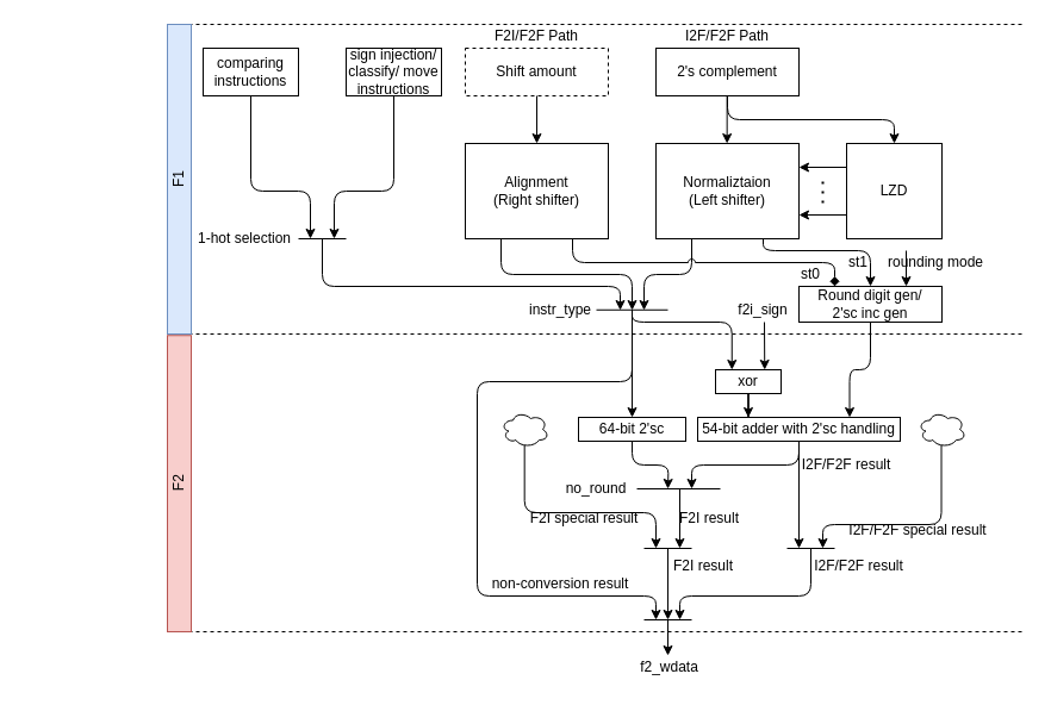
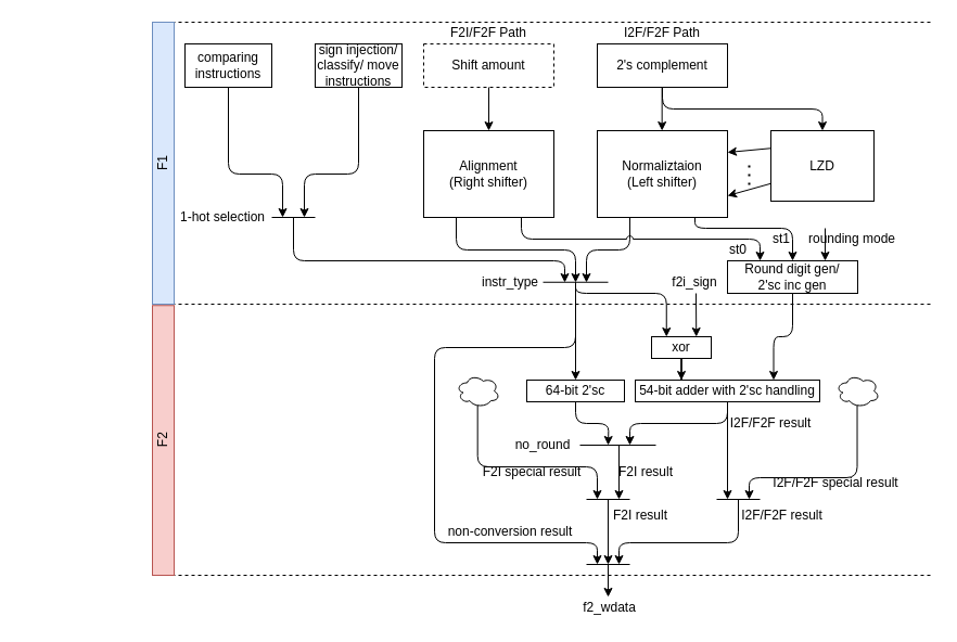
  <mxCell id="0" />
  <mxCell id="1" parent="0" />
  <mxCell id="2" value="" style="group" vertex="1" connectable="0" parent="1"><mxGeometry x="140" y="20" width="720" height="550" as="geometry" /></mxCell>
  <mxCell id="3" value="Shift amount" style="rounded=0;whiteSpace=wrap;html=1;dashed=1;" parent="2" vertex="1"><mxGeometry x="250" y="20" width="120" height="40" as="geometry" /></mxCell>
  <mxCell id="4" value="Alignment&lt;br&gt;(Right shifter)" style="rounded=0;whiteSpace=wrap;html=1;" parent="2" vertex="1"><mxGeometry x="250" y="100" width="120" height="80" as="geometry" /></mxCell>
  <mxCell id="5" value="2's complement" style="rounded=0;whiteSpace=wrap;html=1;" parent="2" vertex="1"><mxGeometry x="410" y="20" width="120" height="40" as="geometry" /></mxCell>
  <mxCell id="6" value="Normaliztaion&lt;br&gt;(Left shifter)" style="rounded=0;whiteSpace=wrap;html=1;" parent="2" vertex="1"><mxGeometry x="410" y="100" width="120" height="80" as="geometry" /></mxCell>
  <mxCell id="7" value="" style="endArrow=classic;html=1;entryX=0.5;entryY=0;entryDx=0;entryDy=0;exitX=0.5;exitY=1;exitDx=0;exitDy=0;" parent="2" source="3" target="4" edge="1"><mxGeometry width="50" height="50" relative="1" as="geometry"><mxPoint x="480" y="140" as="sourcePoint" /><mxPoint x="530" y="90" as="targetPoint" /></mxGeometry></mxCell>
  <mxCell id="8" value="" style="endArrow=classic;html=1;entryX=0.5;entryY=0;entryDx=0;entryDy=0;exitX=0.5;exitY=1;exitDx=0;exitDy=0;" parent="2" edge="1"><mxGeometry width="50" height="50" relative="1" as="geometry"><mxPoint x="469.66" y="60" as="sourcePoint" /><mxPoint x="469.66" y="100" as="targetPoint" /></mxGeometry></mxCell>
- <mxCell id="9" value="LZD" style="rounded=0;whiteSpace=wrap;html=1;" parent="2" vertex="1"><mxGeometry x="570" y="100" width="80" height="80" as="geometry" /></mxCell>
+ <mxCell id="9" value="LZD" style="rounded=0;whiteSpace=wrap;html=1;" parent="2" vertex="1"><mxGeometry x="570" y="100" width="95" height="65" as="geometry" /></mxCell>
  <mxCell id="10" value="" style="endArrow=none;dashed=1;html=1;" parent="2" edge="1"><mxGeometry width="50" height="50" relative="1" as="geometry"><mxPoint x="7.105e-15" y="260" as="sourcePoint" /><mxPoint x="720" y="260" as="targetPoint" /></mxGeometry></mxCell>
  <mxCell id="11" value="" style="edgeStyle=elbowEdgeStyle;elbow=vertical;endArrow=classic;html=1;entryX=0.5;entryY=0;entryDx=0;entryDy=0;exitX=0.5;exitY=1;exitDx=0;exitDy=0;jumpStyle=arc;rounded=1;" parent="2" source="5" target="9" edge="1"><mxGeometry width="50" height="50" relative="1" as="geometry"><mxPoint x="490" y="320" as="sourcePoint" /><mxPoint x="540" y="270" as="targetPoint" /></mxGeometry></mxCell>
  <mxCell id="12" value="" style="endArrow=classic;html=1;entryX=1;entryY=0.25;entryDx=0;entryDy=0;exitX=0;exitY=0.25;exitDx=0;exitDy=0;" parent="2" source="9" target="6" edge="1"><mxGeometry width="50" height="50" relative="1" as="geometry"><mxPoint x="490" y="320" as="sourcePoint" /><mxPoint x="540" y="270" as="targetPoint" /></mxGeometry></mxCell>
  <mxCell id="13" value="" style="endArrow=classic;html=1;entryX=1;entryY=0.75;entryDx=0;entryDy=0;exitX=0;exitY=0.75;exitDx=0;exitDy=0;" parent="2" source="9" target="6" edge="1"><mxGeometry width="50" height="50" relative="1" as="geometry"><mxPoint x="490" y="320" as="sourcePoint" /><mxPoint x="540" y="270" as="targetPoint" /></mxGeometry></mxCell>
  <mxCell id="14" value="" style="endArrow=none;dashed=1;html=1;dashPattern=1 3;strokeWidth=2;" parent="2" edge="1"><mxGeometry width="50" height="50" relative="1" as="geometry"><mxPoint x="550" y="150" as="sourcePoint" /><mxPoint x="550" y="130" as="targetPoint" /></mxGeometry></mxCell>
  <mxCell id="15" value="Round digit gen/&lt;br&gt;2'sc inc gen" style="rounded=0;whiteSpace=wrap;html=1;" parent="2" vertex="1"><mxGeometry x="530" y="220" width="120" height="30" as="geometry" /></mxCell>
  <mxCell id="16" value="" style="edgeStyle=elbowEdgeStyle;elbow=vertical;endArrow=classic;html=1;exitX=0.25;exitY=1;exitDx=0;exitDy=0;jumpStyle=arc;rounded=1;" parent="2" source="4" edge="1"><mxGeometry width="50" height="50" relative="1" as="geometry"><mxPoint x="480" y="70" as="sourcePoint" /><mxPoint x="390" y="240" as="targetPoint" /></mxGeometry></mxCell>
  <mxCell id="17" value="" style="edgeStyle=elbowEdgeStyle;elbow=vertical;endArrow=classic;html=1;exitX=0.25;exitY=1;exitDx=0;exitDy=0;jumpStyle=arc;rounded=1;" parent="2" source="6" edge="1"><mxGeometry width="50" height="50" relative="1" as="geometry"><mxPoint x="450" y="180" as="sourcePoint" /><mxPoint x="400" y="240" as="targetPoint" /><Array as="points"><mxPoint x="420" y="210" /></Array></mxGeometry></mxCell>
- <mxCell id="18" value="" style="edgeStyle=elbowEdgeStyle;elbow=vertical;endArrow=diamond;html=1;entryX=0.25;entryY=0;entryDx=0;entryDy=0;exitX=0.75;exitY=1;exitDx=0;exitDy=0;jumpStyle=arc;rounded=1;" parent="2" source="4" target="15" edge="1"><mxGeometry width="50" height="50" relative="1" as="geometry"><mxPoint x="290" y="190" as="sourcePoint" /><mxPoint x="370" y="230" as="targetPoint" /><Array as="points"><mxPoint x="450" y="200" /></Array></mxGeometry></mxCell>
+ <mxCell id="18" value="" style="edgeStyle=elbowEdgeStyle;elbow=vertical;endArrow=classic;html=1;entryX=0.25;entryY=0;entryDx=0;entryDy=0;exitX=0.75;exitY=1;exitDx=0;exitDy=0;jumpStyle=arc;rounded=1;" parent="2" source="4" target="15" edge="1"><mxGeometry width="50" height="50" relative="1" as="geometry"><mxPoint x="290" y="190" as="sourcePoint" /><mxPoint x="370" y="230" as="targetPoint" /><Array as="points"><mxPoint x="450" y="200" /></Array></mxGeometry></mxCell>
  <mxCell id="19" value="" style="edgeStyle=elbowEdgeStyle;elbow=vertical;endArrow=classic;html=1;entryX=0.75;entryY=0;entryDx=0;entryDy=0;exitX=0.75;exitY=1;exitDx=0;exitDy=0;jumpStyle=arc;rounded=1;strokeColor=none;" parent="2" source="6" target="15" edge="1"><mxGeometry width="50" height="50" relative="1" as="geometry"><mxPoint x="350" y="190" as="sourcePoint" /><mxPoint x="530" y="230" as="targetPoint" /><Array as="points"><mxPoint x="560" y="190" /><mxPoint x="560" y="180" /></Array></mxGeometry></mxCell>
  <mxCell id="20" value="" style="edgeStyle=elbowEdgeStyle;elbow=vertical;endArrow=classic;html=1;entryX=0.5;entryY=0;entryDx=0;entryDy=0;exitX=0.75;exitY=1;exitDx=0;exitDy=0;jumpStyle=arc;rounded=1;" parent="2" source="6" target="15" edge="1"><mxGeometry width="50" height="50" relative="1" as="geometry"><mxPoint x="350" y="190.0" as="sourcePoint" /><mxPoint x="570" y="230.0" as="targetPoint" /><Array as="points"><mxPoint x="560" y="190" /></Array></mxGeometry></mxCell>
  <mxCell id="21" value="" style="endArrow=classic;html=1;entryX=0.75;entryY=0;entryDx=0;entryDy=0;" parent="2" target="15" edge="1"><mxGeometry width="50" height="50" relative="1" as="geometry"><mxPoint x="620" y="190" as="sourcePoint" /><mxPoint x="320" y="110.0" as="targetPoint" /></mxGeometry></mxCell>
  <mxCell id="22" value="st0" style="text;html=1;strokeColor=none;fillColor=none;align=center;verticalAlign=middle;whiteSpace=wrap;rounded=0;" parent="2" vertex="1"><mxGeometry x="520" y="200" width="40" height="20" as="geometry" /></mxCell>
  <mxCell id="23" value="st1" style="text;html=1;strokeColor=none;fillColor=none;align=center;verticalAlign=middle;whiteSpace=wrap;rounded=0;" parent="2" vertex="1"><mxGeometry x="560" y="190" width="40" height="20" as="geometry" /></mxCell>
  <mxCell id="24" value="rounding mode" style="text;html=1;strokeColor=none;fillColor=none;align=center;verticalAlign=middle;whiteSpace=wrap;rounded=0;" parent="2" vertex="1"><mxGeometry x="600" y="190" width="90" height="20" as="geometry" /></mxCell>
  <mxCell id="25" value="54-bit adder with 2'sc handling" style="rounded=0;whiteSpace=wrap;html=1;" parent="2" vertex="1"><mxGeometry x="445" y="330" width="170" height="20" as="geometry" /></mxCell>
  <mxCell id="26" value="" style="edgeStyle=elbowEdgeStyle;elbow=vertical;endArrow=classic;html=1;entryX=0.75;entryY=0;entryDx=0;entryDy=0;exitX=0.5;exitY=1;exitDx=0;exitDy=0;jumpStyle=none;rounded=1;" parent="2" source="15" target="25" edge="1"><mxGeometry width="50" height="50" relative="1" as="geometry"><mxPoint x="350" y="190.0" as="sourcePoint" /><mxPoint x="570" y="230.0" as="targetPoint" /><Array as="points"><mxPoint x="580" y="290" /></Array></mxGeometry></mxCell>
  <mxCell id="27" value="" style="edgeStyle=elbowEdgeStyle;elbow=vertical;endArrow=classic;html=1;entryX=0.25;entryY=0;entryDx=0;entryDy=0;exitX=0.5;exitY=0;exitDx=0;exitDy=0;jumpStyle=none;rounded=1;" parent="2" target="41" edge="1"><mxGeometry width="50" height="50" relative="1" as="geometry"><mxPoint x="390" y="240" as="sourcePoint" /><mxPoint x="570" y="310.0" as="targetPoint" /><Array as="points"><mxPoint x="430" y="250" /></Array></mxGeometry></mxCell>
  <mxCell id="28" style="edgeStyle=orthogonalEdgeStyle;rounded=0;orthogonalLoop=1;jettySize=auto;html=1;" parent="2" edge="1"><mxGeometry relative="1" as="geometry"><mxPoint x="430" y="390" as="sourcePoint" /><mxPoint x="430" y="440" as="targetPoint" /></mxGeometry></mxCell>
  <mxCell id="29" value="" style="edgeStyle=elbowEdgeStyle;elbow=vertical;endArrow=classic;html=1;exitX=0.5;exitY=1;exitDx=0;exitDy=0;jumpStyle=none;rounded=1;" parent="2" source="25" edge="1"><mxGeometry width="50" height="50" relative="1" as="geometry"><mxPoint x="400" y="250" as="sourcePoint" /><mxPoint x="440" y="390" as="targetPoint" /><Array as="points" /></mxGeometry></mxCell>
  <mxCell id="30" value="" style="elbow=vertical;endArrow=classic;html=1;exitX=0.5;exitY=0;exitDx=0;exitDy=0;jumpStyle=none;rounded=0;" parent="2" target="46" edge="1"><mxGeometry width="50" height="50" relative="1" as="geometry"><mxPoint x="390" y="240" as="sourcePoint" /><mxPoint x="390" y="300" as="targetPoint" /></mxGeometry></mxCell>
  <mxCell id="31" value="" style="endArrow=none;dashed=1;html=1;" parent="2" edge="1"><mxGeometry width="50" height="50" relative="1" as="geometry"><mxPoint x="7.105e-15" y="510.0" as="sourcePoint" /><mxPoint x="720" y="510" as="targetPoint" /></mxGeometry></mxCell>
  <mxCell id="32" value="F2I result" style="text;html=1;strokeColor=none;fillColor=none;align=center;verticalAlign=middle;whiteSpace=wrap;rounded=0;" parent="2" vertex="1"><mxGeometry x="420" y="445" width="60" height="20" as="geometry" /></mxCell>
  <mxCell id="33" value="" style="elbow=vertical;endArrow=classic;html=1;exitX=0.5;exitY=1;exitDx=0;exitDy=0;jumpStyle=none;rounded=0;" parent="2" source="25" edge="1"><mxGeometry width="50" height="50" relative="1" as="geometry"><mxPoint x="440" y="410" as="sourcePoint" /><mxPoint x="530" y="440" as="targetPoint" /></mxGeometry></mxCell>
  <mxCell id="34" value="I2F/F2F result" style="text;html=1;strokeColor=none;fillColor=none;align=center;verticalAlign=middle;whiteSpace=wrap;rounded=0;" parent="2" vertex="1"><mxGeometry x="538.75" y="445" width="82.5" height="20" as="geometry" /></mxCell>
  <mxCell id="35" value="" style="endArrow=none;dashed=1;html=1;" parent="2" edge="1"><mxGeometry width="50" height="50" relative="1" as="geometry"><mxPoint x="7.105e-15" as="sourcePoint" /><mxPoint x="720" as="targetPoint" /></mxGeometry></mxCell>
  <mxCell id="36" value="F1" style="rounded=0;whiteSpace=wrap;html=1;rotation=-90;fillColor=#dae8fc;strokeColor=#6c8ebf;" parent="2" vertex="1"><mxGeometry x="-120" y="120" width="260" height="20" as="geometry" /></mxCell>
  <mxCell id="37" value="F2" style="rounded=0;whiteSpace=wrap;html=1;rotation=-90;fillColor=#f8cecc;strokeColor=#b85450;" parent="2" vertex="1"><mxGeometry x="-114.37" y="375.62" width="248.75" height="20" as="geometry" /></mxCell>
  <mxCell id="38" value="F2I/F2F Path" style="text;html=1;strokeColor=none;fillColor=none;align=center;verticalAlign=middle;whiteSpace=wrap;rounded=0;" parent="2" vertex="1"><mxGeometry x="265" width="90" height="20" as="geometry" /></mxCell>
  <mxCell id="39" value="I2F/F2F Path" style="text;html=1;strokeColor=none;fillColor=none;align=center;verticalAlign=middle;whiteSpace=wrap;rounded=0;" parent="2" vertex="1"><mxGeometry x="425" width="90" height="20" as="geometry" /></mxCell>
  <mxCell id="40" style="edgeStyle=orthogonalEdgeStyle;rounded=0;orthogonalLoop=1;jettySize=auto;html=1;entryX=0.25;entryY=0;entryDx=0;entryDy=0;" parent="2" source="41" target="25" edge="1"><mxGeometry relative="1" as="geometry" /></mxCell>
  <mxCell id="41" value="xor" style="rounded=0;whiteSpace=wrap;html=1;" parent="2" vertex="1"><mxGeometry x="460" y="290" width="55" height="20" as="geometry" /></mxCell>
  <mxCell id="42" value="f2i_sign" style="text;html=1;strokeColor=none;fillColor=none;align=center;verticalAlign=middle;whiteSpace=wrap;rounded=0;" parent="2" vertex="1"><mxGeometry x="475" y="230" width="50" height="20" as="geometry" /></mxCell>
  <mxCell id="43" value="" style="endArrow=classic;html=1;entryX=0.75;entryY=0;entryDx=0;entryDy=0;" parent="2" target="41" edge="1"><mxGeometry width="50" height="50" relative="1" as="geometry"><mxPoint x="501" y="250" as="sourcePoint" /><mxPoint x="360" y="400" as="targetPoint" /></mxGeometry></mxCell>
  <mxCell id="44" value="no_round" style="text;html=1;strokeColor=none;fillColor=none;align=center;verticalAlign=middle;whiteSpace=wrap;rounded=0;" parent="2" vertex="1"><mxGeometry x="330" y="380" width="60" height="20" as="geometry" /></mxCell>
  <mxCell id="45" style="edgeStyle=orthogonalEdgeStyle;rounded=1;orthogonalLoop=1;jettySize=auto;html=1;" parent="2" source="46" edge="1"><mxGeometry relative="1" as="geometry"><mxPoint x="420" y="390" as="targetPoint" /></mxGeometry></mxCell>
  <mxCell id="46" value="64-bit 2'sc" style="rounded=0;whiteSpace=wrap;html=1;" parent="2" vertex="1"><mxGeometry x="345" y="330" width="90" height="20" as="geometry" /></mxCell>
  <mxCell id="47" style="edgeStyle=orthogonalEdgeStyle;rounded=1;orthogonalLoop=1;jettySize=auto;html=1;" parent="2" edge="1"><mxGeometry relative="1" as="geometry"><mxPoint x="540" y="440" as="sourcePoint" /><Array as="points"><mxPoint x="540" y="480" /><mxPoint x="430" y="480" /></Array><mxPoint x="430" y="500" as="targetPoint" /></mxGeometry></mxCell>
  <mxCell id="48" value="F2I result" style="text;html=1;strokeColor=none;fillColor=none;align=center;verticalAlign=middle;whiteSpace=wrap;rounded=0;" parent="2" vertex="1"><mxGeometry x="425" y="410" width="60" height="10" as="geometry" /></mxCell>
  <mxCell id="49" value="I2F/F2F result" style="text;html=1;strokeColor=none;fillColor=none;align=center;verticalAlign=middle;whiteSpace=wrap;rounded=0;" parent="2" vertex="1"><mxGeometry x="530" y="360" width="80" height="20" as="geometry" /></mxCell>
  <mxCell id="50" value="" style="edgeStyle=elbowEdgeStyle;elbow=vertical;endArrow=classic;html=1;jumpStyle=none;rounded=1;exitX=0.488;exitY=0.943;exitDx=0;exitDy=0;exitPerimeter=0;" parent="2" source="55" edge="1"><mxGeometry width="50" height="50" relative="1" as="geometry"><mxPoint x="657.5" y="368.5" as="sourcePoint" /><mxPoint x="550" y="440" as="targetPoint" /><Array as="points"><mxPoint x="610" y="420" /></Array></mxGeometry></mxCell>
  <mxCell id="51" value="I2F/F2F special result" style="text;html=1;strokeColor=none;fillColor=none;align=center;verticalAlign=middle;whiteSpace=wrap;rounded=0;" parent="2" vertex="1"><mxGeometry x="570" y="420" width="120" height="10" as="geometry" /></mxCell>
  <mxCell id="52" value="F2I special result" style="text;html=1;strokeColor=none;fillColor=none;align=center;verticalAlign=middle;whiteSpace=wrap;rounded=0;" parent="2" vertex="1"><mxGeometry x="300" y="410" width="100" height="10" as="geometry" /></mxCell>
  <mxCell id="53" value="" style="edgeStyle=elbowEdgeStyle;elbow=vertical;endArrow=classic;html=1;jumpStyle=none;rounded=1;exitX=0.492;exitY=0.931;exitDx=0;exitDy=0;exitPerimeter=0;" parent="2" source="54" edge="1"><mxGeometry width="50" height="50" relative="1" as="geometry"><mxPoint x="250" y="390" as="sourcePoint" /><mxPoint x="410" y="440" as="targetPoint" /><Array as="points"><mxPoint x="350" y="410" /></Array></mxGeometry></mxCell>
  <mxCell id="54" value="" style="ellipse;shape=cloud;whiteSpace=wrap;html=1;" parent="2" vertex="1"><mxGeometry x="280" y="325" width="40" height="30" as="geometry" /></mxCell>
  <mxCell id="55" value="" style="ellipse;shape=cloud;whiteSpace=wrap;html=1;" parent="2" vertex="1"><mxGeometry x="630" y="325" width="40" height="30" as="geometry" /></mxCell>
  <mxCell id="56" value="" style="endArrow=none;html=1;" parent="2" edge="1"><mxGeometry width="50" height="50" relative="1" as="geometry"><mxPoint x="360" y="239.76" as="sourcePoint" /><mxPoint x="420" y="239.76" as="targetPoint" /></mxGeometry></mxCell>
  <mxCell id="57" style="edgeStyle=orthogonalEdgeStyle;rounded=1;orthogonalLoop=1;jettySize=auto;html=1;exitX=0.5;exitY=1;exitDx=0;exitDy=0;" parent="2" source="58" edge="1"><mxGeometry relative="1" as="geometry"><mxPoint x="120" y="180" as="targetPoint" /><Array as="points"><mxPoint x="70" y="140" /><mxPoint x="120" y="140" /></Array></mxGeometry></mxCell>
  <mxCell id="58" value="comparing instructions" style="rounded=0;whiteSpace=wrap;html=1;" parent="2" vertex="1"><mxGeometry x="30.0" y="20" width="80" height="40" as="geometry" /></mxCell>
  <mxCell id="59" value="" style="endArrow=none;html=1;" parent="2" edge="1"><mxGeometry width="50" height="50" relative="1" as="geometry"><mxPoint x="394" y="390" as="sourcePoint" /><mxPoint x="464" y="390" as="targetPoint" /></mxGeometry></mxCell>
  <mxCell id="60" value="instr_type" style="text;html=1;strokeColor=none;fillColor=none;align=center;verticalAlign=middle;whiteSpace=wrap;rounded=0;" parent="2" vertex="1"><mxGeometry x="300" y="230" width="60" height="20" as="geometry" /></mxCell>
  <mxCell id="61" value="" style="endArrow=none;html=1;" parent="2" edge="1"><mxGeometry width="50" height="50" relative="1" as="geometry"><mxPoint x="400" y="440" as="sourcePoint" /><mxPoint x="440" y="440" as="targetPoint" /></mxGeometry></mxCell>
  <mxCell id="62" value="" style="endArrow=none;html=1;" parent="2" edge="1"><mxGeometry width="50" height="50" relative="1" as="geometry"><mxPoint x="520" y="440" as="sourcePoint" /><mxPoint x="560" y="440" as="targetPoint" /></mxGeometry></mxCell>
  <mxCell id="63" value="sign injection/ classify/ move instructions" style="rounded=0;whiteSpace=wrap;html=1;" vertex="1" parent="2"><mxGeometry x="150" y="20" width="80" height="40" as="geometry" /></mxCell>
  <mxCell id="64" value="" style="endArrow=none;html=1;" edge="1" parent="2"><mxGeometry width="50" height="50" relative="1" as="geometry"><mxPoint x="110" y="180.0" as="sourcePoint" /><mxPoint x="150" y="180.0" as="targetPoint" /></mxGeometry></mxCell>
  <mxCell id="65" style="edgeStyle=orthogonalEdgeStyle;rounded=1;orthogonalLoop=1;jettySize=auto;html=1;exitX=0.5;exitY=1;exitDx=0;exitDy=0;" edge="1" parent="2" source="63"><mxGeometry relative="1" as="geometry"><mxPoint x="140" y="180" as="targetPoint" /><Array as="points"><mxPoint x="190" y="140" /><mxPoint x="140" y="140" /></Array><mxPoint x="-10.0" y="70" as="sourcePoint" /></mxGeometry></mxCell>
  <mxCell id="66" value="" style="endArrow=classic;html=1;edgeStyle=orthogonalEdgeStyle;" edge="1" parent="2"><mxGeometry width="50" height="50" relative="1" as="geometry"><mxPoint x="130" y="180" as="sourcePoint" /><mxPoint x="380" y="240" as="targetPoint" /><Array as="points"><mxPoint x="130" y="220" /><mxPoint x="380" y="220" /></Array></mxGeometry></mxCell>
  <mxCell id="67" value="1-hot selection" style="text;html=1;strokeColor=none;fillColor=none;align=center;verticalAlign=middle;whiteSpace=wrap;rounded=0;" vertex="1" parent="2"><mxGeometry x="20.0" y="170" width="90" height="20" as="geometry" /></mxCell>
  <mxCell id="68" value="" style="endArrow=classic;html=1;edgeStyle=orthogonalEdgeStyle;" edge="1" parent="2"><mxGeometry width="50" height="50" relative="1" as="geometry"><mxPoint x="390" y="240" as="sourcePoint" /><mxPoint x="410" y="500" as="targetPoint" /><Array as="points"><mxPoint x="390" y="300" /><mxPoint x="260" y="300" /><mxPoint x="260" y="480" /><mxPoint x="410" y="480" /></Array></mxGeometry></mxCell>
  <mxCell id="69" value="" style="endArrow=none;html=1;" edge="1" parent="2"><mxGeometry width="50" height="50" relative="1" as="geometry"><mxPoint x="400" y="500.0" as="sourcePoint" /><mxPoint x="440" y="500.0" as="targetPoint" /></mxGeometry></mxCell>
  <mxCell id="70" value="f2_wdata" style="text;html=1;strokeColor=none;fillColor=none;align=center;verticalAlign=middle;whiteSpace=wrap;rounded=0;" vertex="1" parent="2"><mxGeometry x="390" y="530" width="62.5" height="20" as="geometry" /></mxCell>
  <mxCell id="71" value="" style="endArrow=classic;html=1;" edge="1" parent="2"><mxGeometry width="50" height="50" relative="1" as="geometry"><mxPoint x="420" y="500" as="sourcePoint" /><mxPoint x="420" y="530" as="targetPoint" /></mxGeometry></mxCell>
  <mxCell id="72" value="" style="endArrow=classic;html=1;" edge="1" parent="2"><mxGeometry width="50" height="50" relative="1" as="geometry"><mxPoint x="420" y="440" as="sourcePoint" /><mxPoint x="420" y="500" as="targetPoint" /></mxGeometry></mxCell>
  <mxCell id="73" value="non-conversion result" style="text;html=1;strokeColor=none;fillColor=none;align=center;verticalAlign=middle;whiteSpace=wrap;rounded=0;" vertex="1" parent="2"><mxGeometry x="270" y="465" width="120" height="10" as="geometry" /></mxCell>
